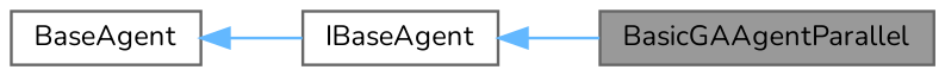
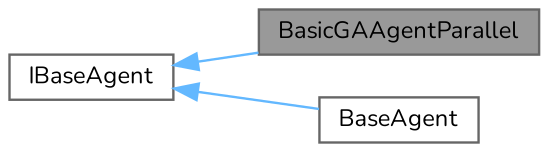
  digraph {
    fontname=Nunito
    rankdir=LR
    node [color=gray40 fillcolor=white fontname=Nunito fontsize=10 shape=box style=filled]
    edge [color=steelblue1 dir=back fontname=Nunito fontsize=10 labelfontname=Helvetica labelfontsize=10 style=solid]
    n1 [fillcolor=grey60 fontcolor=black height=0.2 label=BasicGAAgentParallel width=0.4]
    n2 [height=0.2 label=BaseAgent width=0.4]
    n3 [height=0.2 label=IBaseAgent width=0.4]
    n3 -> n1
-   n2 -> n3
+   n3 -> n2
  }
